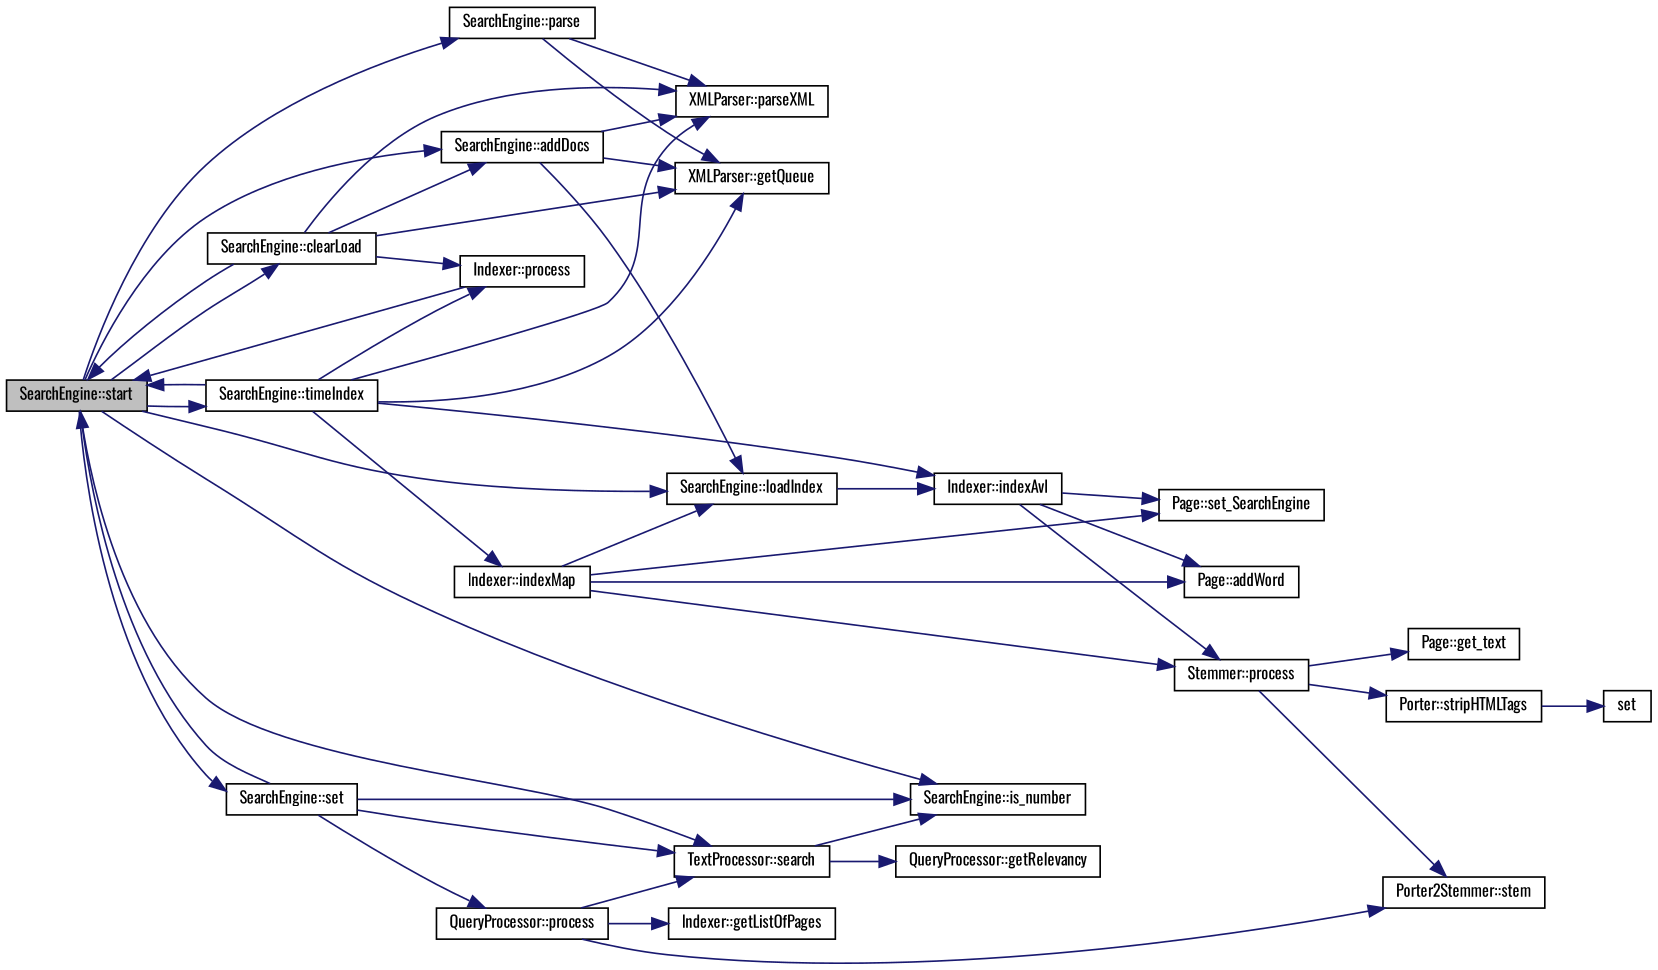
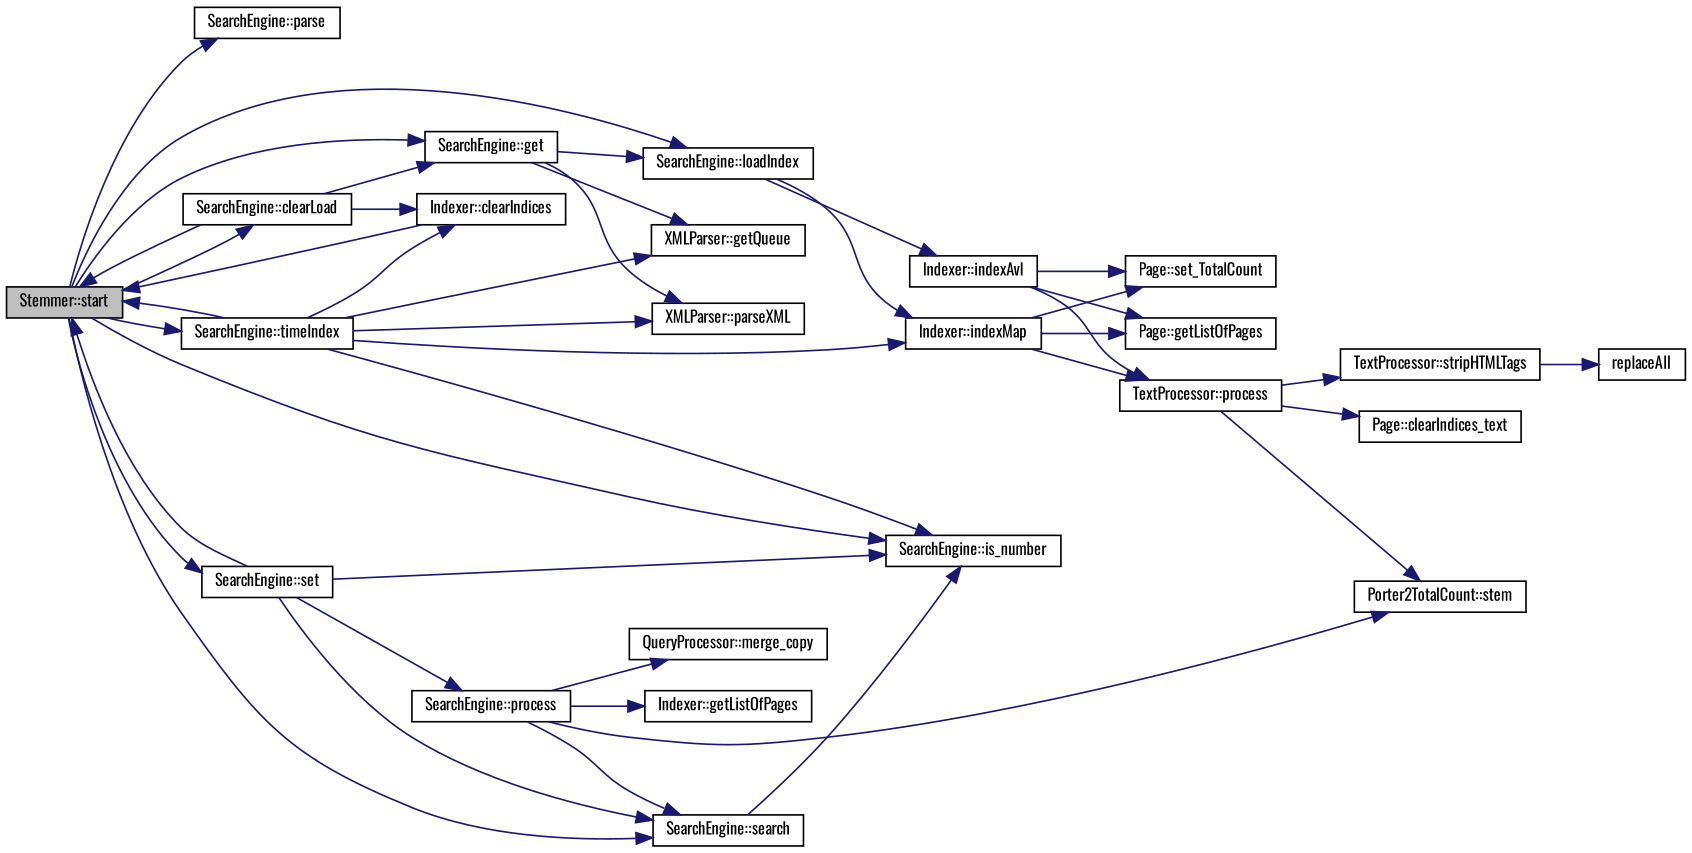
  digraph {
    fontname=Oswald
    rankdir=LR
    node [color=black fillcolor=white fontname=Oswald fontsize=10 shape=record style=filled]
    edge [color=midnightblue fontname=Oswald fontsize=10 labelfontname=Helvetica labelfontsize=10 style=solid]
-   n1 [fillcolor=grey75 fontcolor=black height=0.2 label="SearchEngine::start" width=0.4]
+   n1 [fillcolor=grey75 fontcolor=black height=0.2 label="Stemmer::start" width=0.4]
    n2 [height=0.2 label="SearchEngine::parse" width=0.4]
    n3 [height=0.2 label="SearchEngine::loadIndex" width=0.4]
    n4 [height=0.2 label="SearchEngine::is_number" width=0.4]
-   n5 [height=0.2 label="SearchEngine::addDocs" width=0.4]
-   n6 [height=0.2 label="TextProcessor::search" width=0.4]
+   n5 [height=0.2 label="SearchEngine::get" width=0.4]
+   n6 [height=0.2 label="SearchEngine::search" width=0.4]
    n7 [height=0.2 label="SearchEngine::clearLoad" width=0.4]
    n8 [height=0.2 label="SearchEngine::set" width=0.4]
    n9 [height=0.2 label="SearchEngine::timeIndex" width=0.4]
    n10 [height=0.2 label="XMLParser::parseXML" width=0.4]
    n11 [height=0.2 label="XMLParser::getQueue" width=0.4]
    n12 [height=0.2 label="Indexer::indexMap" width=0.4]
    n13 [height=0.2 label="Indexer::indexAvl" width=0.4]
-   n14 [height=0.2 label="Indexer::process" width=0.4]
-   n15 [height=0.2 label="QueryProcessor::getRelevancy" width=0.4]
-   n16 [height=0.2 label="QueryProcessor::process" width=0.4]
-   n17 [height=0.2 label="Stemmer::process" width=0.4]
-   n18 [height=0.2 label="Page::set_SearchEngine" width=0.4]
-   n19 [height=0.2 label="Page::addWord" width=0.4]
-   n20 [height=0.2 label="Page::get_text" width=0.4]
-   n21 [height=0.2 label="Porter::stripHTMLTags" width=0.4]
-   n22 [height=0.2 label="Porter2Stemmer::stem" width=0.4]
-   n23 [height=0.2 label=set width=0.4]
+   n14 [height=0.2 label="Indexer::clearIndices" width=0.4]
+   n16 [height=0.2 label="SearchEngine::process" width=0.4]
+   n17 [height=0.2 label="TextProcessor::process" width=0.4]
+   n18 [height=0.2 label="Page::set_TotalCount" width=0.4]
+   n19 [height=0.2 label="Page::getListOfPages" width=0.4]
+   n20 [height=0.2 label="Page::clearIndices_text" width=0.4]
+   n21 [height=0.2 label="TextProcessor::stripHTMLTags" width=0.4]
+   n22 [height=0.2 label="Porter2TotalCount::stem" width=0.4]
+   n23 [height=0.2 label=replaceAll width=0.4]
    n24 [height=0.2 label="Indexer::getListOfPages" width=0.4]
+   n25 [height=0.2 label="QueryProcessor::merge_copy" width=0.4]
    n1 -> n2
    n1 -> n3
    n1 -> n4
    n1 -> n5
    n1 -> n6
    n1 -> n7
    n1 -> n8
    n1 -> n9
-   n2 -> n10
-   n2 -> n11
-   n12 -> n3
+   n3 -> n12
    n3 -> n13
    n5 -> n3
    n5 -> n10
    n5 -> n11
    n6 -> n4
-   n6 -> n15
    n7 -> n1
    n7 -> n5
-   n7 -> n10
-   n7 -> n11
    n7 -> n14
    n8 -> n1
    n8 -> n4
    n8 -> n6
    n8 -> n16
    n9 -> n1
    n9 -> n10
    n9 -> n11
    n9 -> n12
-   n9 -> n13
+   n9 -> n4
    n9 -> n14
    n12 -> n17
    n12 -> n18
    n12 -> n19
    n13 -> n17
    n13 -> n18
    n13 -> n19
    n14 -> n1
    n16 -> n6
    n16 -> n22
    n16 -> n24
+   n16 -> n25
    n17 -> n20
    n17 -> n21
    n17 -> n22
    n21 -> n23
  }
